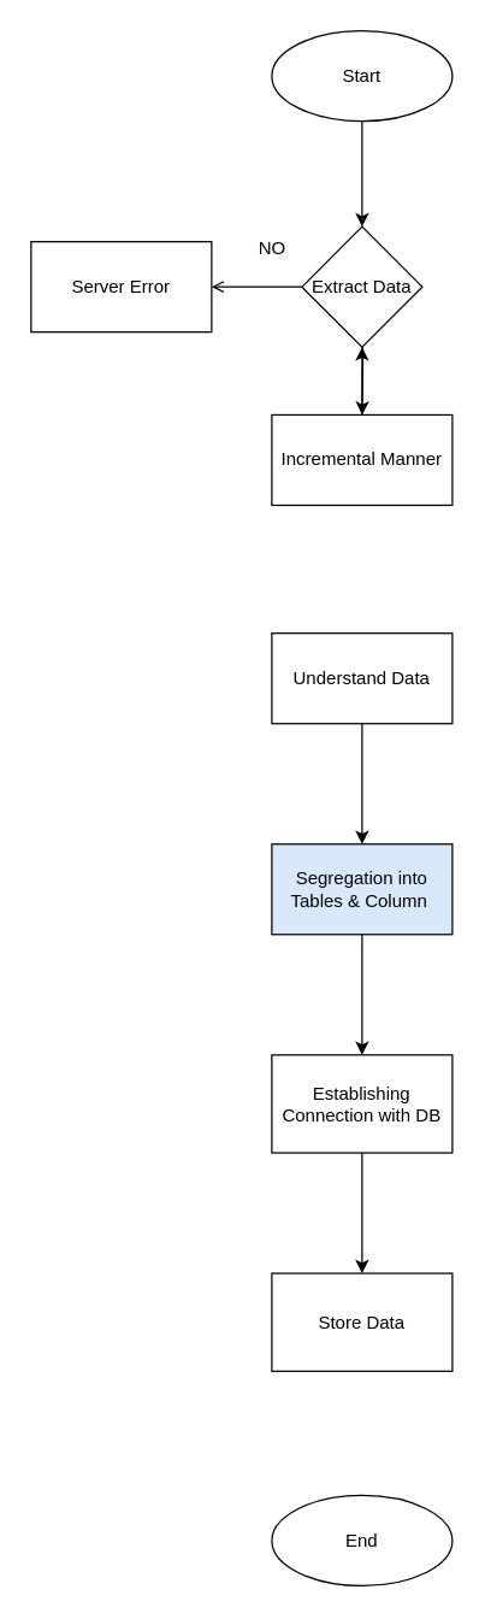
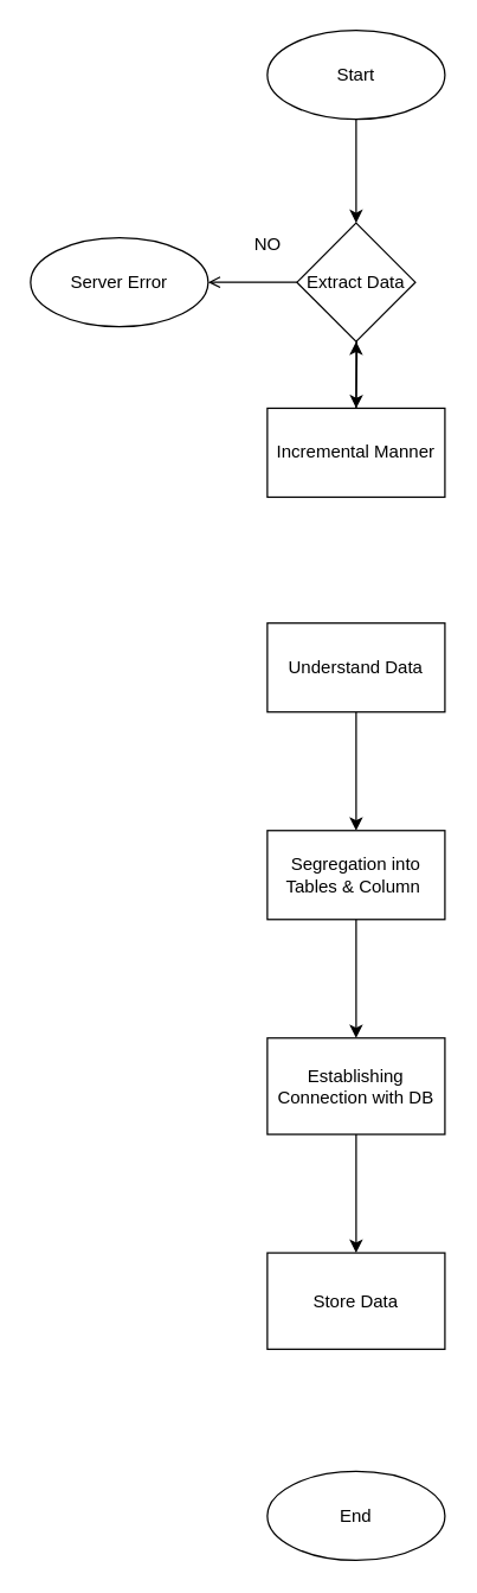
  <mxCell id="0" />
  <mxCell id="1" parent="0" />
  <mxCell id="2" value="" style="edgeStyle=orthogonalEdgeStyle;rounded=0;orthogonalLoop=1;jettySize=auto;html=1;" edge="1" parent="1" target="4"><mxGeometry relative="1" as="geometry"><mxPoint x="240" y="205" as="sourcePoint" /></mxGeometry></mxCell>
  <mxCell id="3" value="" style="edgeStyle=orthogonalEdgeStyle;rounded=0;orthogonalLoop=1;jettySize=auto;html=1;" edge="1" parent="1" source="4" target="16"><mxGeometry relative="1" as="geometry" /></mxCell>
  <mxCell id="4" value="Incremental Manner" style="whiteSpace=wrap;html=1;rounded=0;" vertex="1" parent="1"><mxGeometry x="180" y="275" width="120" height="60" as="geometry" /></mxCell>
  <mxCell id="5" value="" style="edgeStyle=orthogonalEdgeStyle;rounded=0;orthogonalLoop=1;jettySize=auto;html=1;" edge="1" parent="1" source="6" target="8"><mxGeometry relative="1" as="geometry" /></mxCell>
  <mxCell id="6" value="Understand Data" style="whiteSpace=wrap;html=1;rounded=0;" vertex="1" parent="1"><mxGeometry x="180" y="420" width="120" height="60" as="geometry" /></mxCell>
  <mxCell id="7" value="" style="edgeStyle=orthogonalEdgeStyle;rounded=0;orthogonalLoop=1;jettySize=auto;html=1;" edge="1" parent="1" source="8" target="10"><mxGeometry relative="1" as="geometry" /></mxCell>
- <mxCell id="8" value="Segregation into Tables &amp;amp; Column&amp;nbsp;" style="whiteSpace=wrap;html=1;rounded=0;fillColor=#dae8fc;" vertex="1" parent="1"><mxGeometry x="180" y="560" width="120" height="60" as="geometry" /></mxCell>
+ <mxCell id="8" value="Segregation into Tables &amp;amp; Column&amp;nbsp;" style="whiteSpace=wrap;html=1;rounded=0;" vertex="1" parent="1"><mxGeometry x="180" y="560" width="120" height="60" as="geometry" /></mxCell>
  <mxCell id="9" value="" style="edgeStyle=orthogonalEdgeStyle;rounded=0;orthogonalLoop=1;jettySize=auto;html=1;" edge="1" parent="1" source="10" target="11"><mxGeometry relative="1" as="geometry" /></mxCell>
  <mxCell id="10" value="Establishing Connection with DB" style="whiteSpace=wrap;html=1;rounded=0;" vertex="1" parent="1"><mxGeometry x="180" y="700" width="120" height="65" as="geometry" /></mxCell>
  <mxCell id="11" value="Store Data" style="whiteSpace=wrap;html=1;rounded=0;" vertex="1" parent="1"><mxGeometry x="180" y="845" width="120" height="65" as="geometry" /></mxCell>
  <mxCell id="12" value="End" style="ellipse;whiteSpace=wrap;html=1;rounded=0;" vertex="1" parent="1"><mxGeometry x="180" y="992.5" width="120" height="60" as="geometry" /></mxCell>
  <mxCell id="13" value="" style="edgeStyle=orthogonalEdgeStyle;rounded=0;orthogonalLoop=1;jettySize=auto;html=1;" edge="1" parent="1" source="14" target="16"><mxGeometry relative="1" as="geometry" /></mxCell>
  <mxCell id="14" value="Start" style="ellipse;whiteSpace=wrap;html=1;rounded=0;" vertex="1" parent="1"><mxGeometry x="180" y="20" width="120" height="60" as="geometry" /></mxCell>
  <mxCell id="15" value="" style="edgeStyle=orthogonalEdgeStyle;rounded=0;orthogonalLoop=1;jettySize=auto;html=1;endArrow=open;" edge="1" parent="1" source="16" target="17"><mxGeometry relative="1" as="geometry" /></mxCell>
  <mxCell id="16" value="Extract Data" style="rhombus;whiteSpace=wrap;html=1;rounded=0;" vertex="1" parent="1"><mxGeometry x="200" y="150" width="80" height="80" as="geometry" /></mxCell>
- <mxCell id="17" value="Server Error" style="whiteSpace=wrap;html=1;rounded=0;" vertex="1" parent="1"><mxGeometry x="20" y="160" width="120" height="60" as="geometry" /></mxCell>
+ <mxCell id="17" value="Server Error" style="ellipse;whiteSpace=wrap;html=1;" vertex="1" parent="1"><mxGeometry x="20" y="160" width="120" height="60" as="geometry" /></mxCell>
  <mxCell id="18" value="NO" style="text;html=1;align=center;verticalAlign=middle;resizable=0;points=[];autosize=1;strokeColor=none;fillColor=none;" vertex="1" parent="1"><mxGeometry x="165" y="155" width="30" height="20" as="geometry" /></mxCell>
